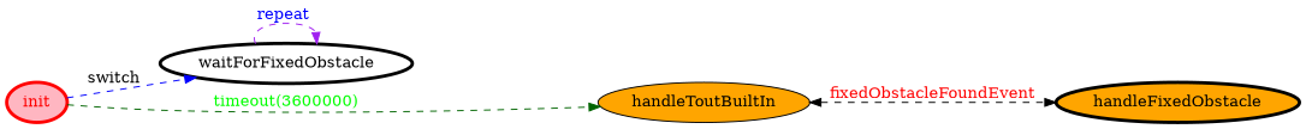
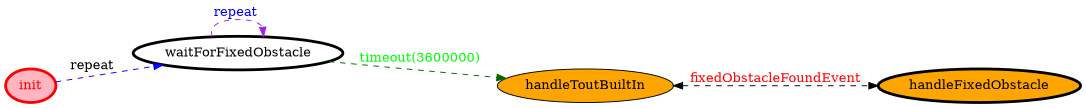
  digraph {
    rankdir=LR
    node [color=black fillcolor=orange fontcolor=black penwidth=3 style=filled]
    edge [style=dashed]
    init [color=red fillcolor=lightpink fontcolor=red]
    waitForFixedObstacle [fillcolor=white]
    handleToutBuiltIn [color="" fontcolor="" penwidth=""]
    handleFixedObstacle
-   init -> waitForFixedObstacle [color=blue fontcolor=black label=switch]
+   init -> waitForFixedObstacle [color=blue fontcolor=black label="repeat "]
    waitForFixedObstacle -> waitForFixedObstacle [color=purple fontcolor=blue label="repeat "]
-   init -> handleToutBuiltIn [color=darkgreen fontcolor=green label="timeout(3600000)"]
+   waitForFixedObstacle -> handleToutBuiltIn [color=darkgreen fontcolor=green label="timeout(3600000)"]
    handleToutBuiltIn -> handleFixedObstacle [color=black dir=both fontcolor=red label=fixedObstacleFoundEvent]
  }
